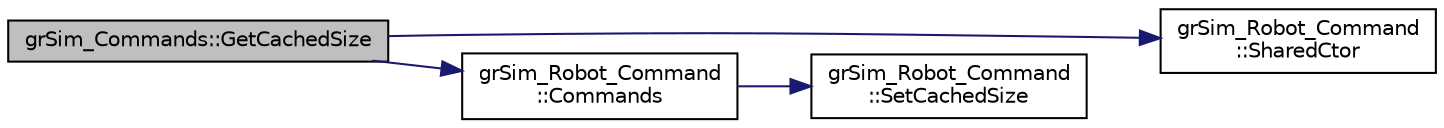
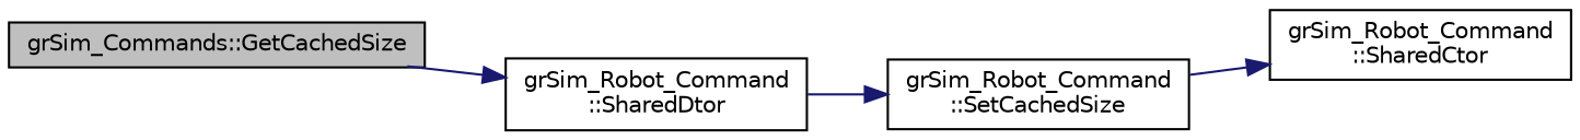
  digraph {
    rankdir=LR
    node [color=black fillcolor=white fontname=Helvetica fontsize=10 shape=record style=filled]
    edge [color=midnightblue fontname=Helvetica fontsize=10 labelfontname=Helvetica labelfontsize=10 style=solid]
    n1 [fillcolor=grey75 fontcolor=black height=0.2 label="grSim_Commands::GetCachedSize" width=0.4]
    n2 [height=0.2 label="grSim_Robot_Command\l::SharedCtor" width=0.4]
-   n3 [height=0.2 label="grSim_Robot_Command\l::Commands" width=0.4]
+   n3 [height=0.2 label="grSim_Robot_Command\l::SharedDtor" width=0.4]
    n4 [height=0.2 label="grSim_Robot_Command\l::SetCachedSize" width=0.4]
-   n1 -> n2
+   n4 -> n2
    n1 -> n3
    n3 -> n4
  }
